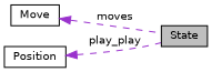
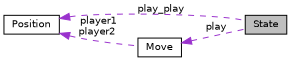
  digraph {
    rankdir=LR
    node [color=black fillcolor=white fontname=Helvetica fontsize=10 shape=record style=filled]
    edge [color=darkorchid3 dir=back fontname=Helvetica fontsize=10 labelfontname=Helvetica labelfontsize=10 style=dashed]
    n1 [fillcolor=grey75 fontcolor=black height=0.2 label=State width=0.4]
    n2 [height=0.2 label=Move width=0.4]
    n3 [height=0.2 label=Position width=0.4]
-   n2 -> n1 [label=" moves"]
+   n2 -> n1 [label=" play"]
    n3 -> n1 [label=" play_play"]
+   n3 -> n2 [label=" player1\nplayer2"]
  }
